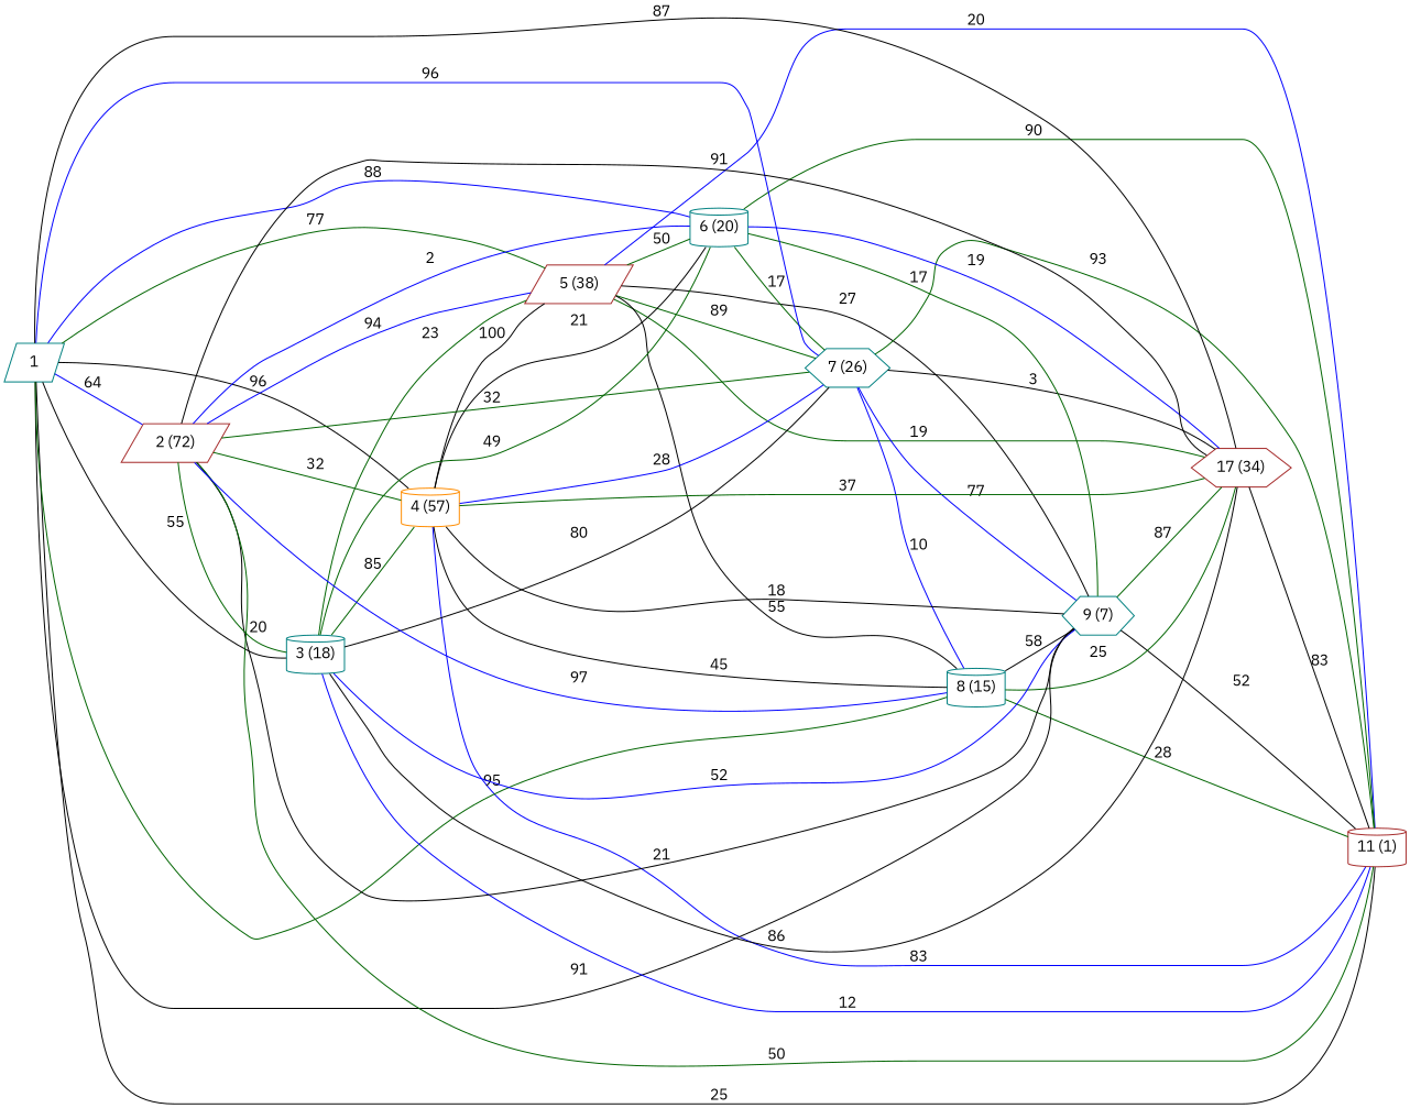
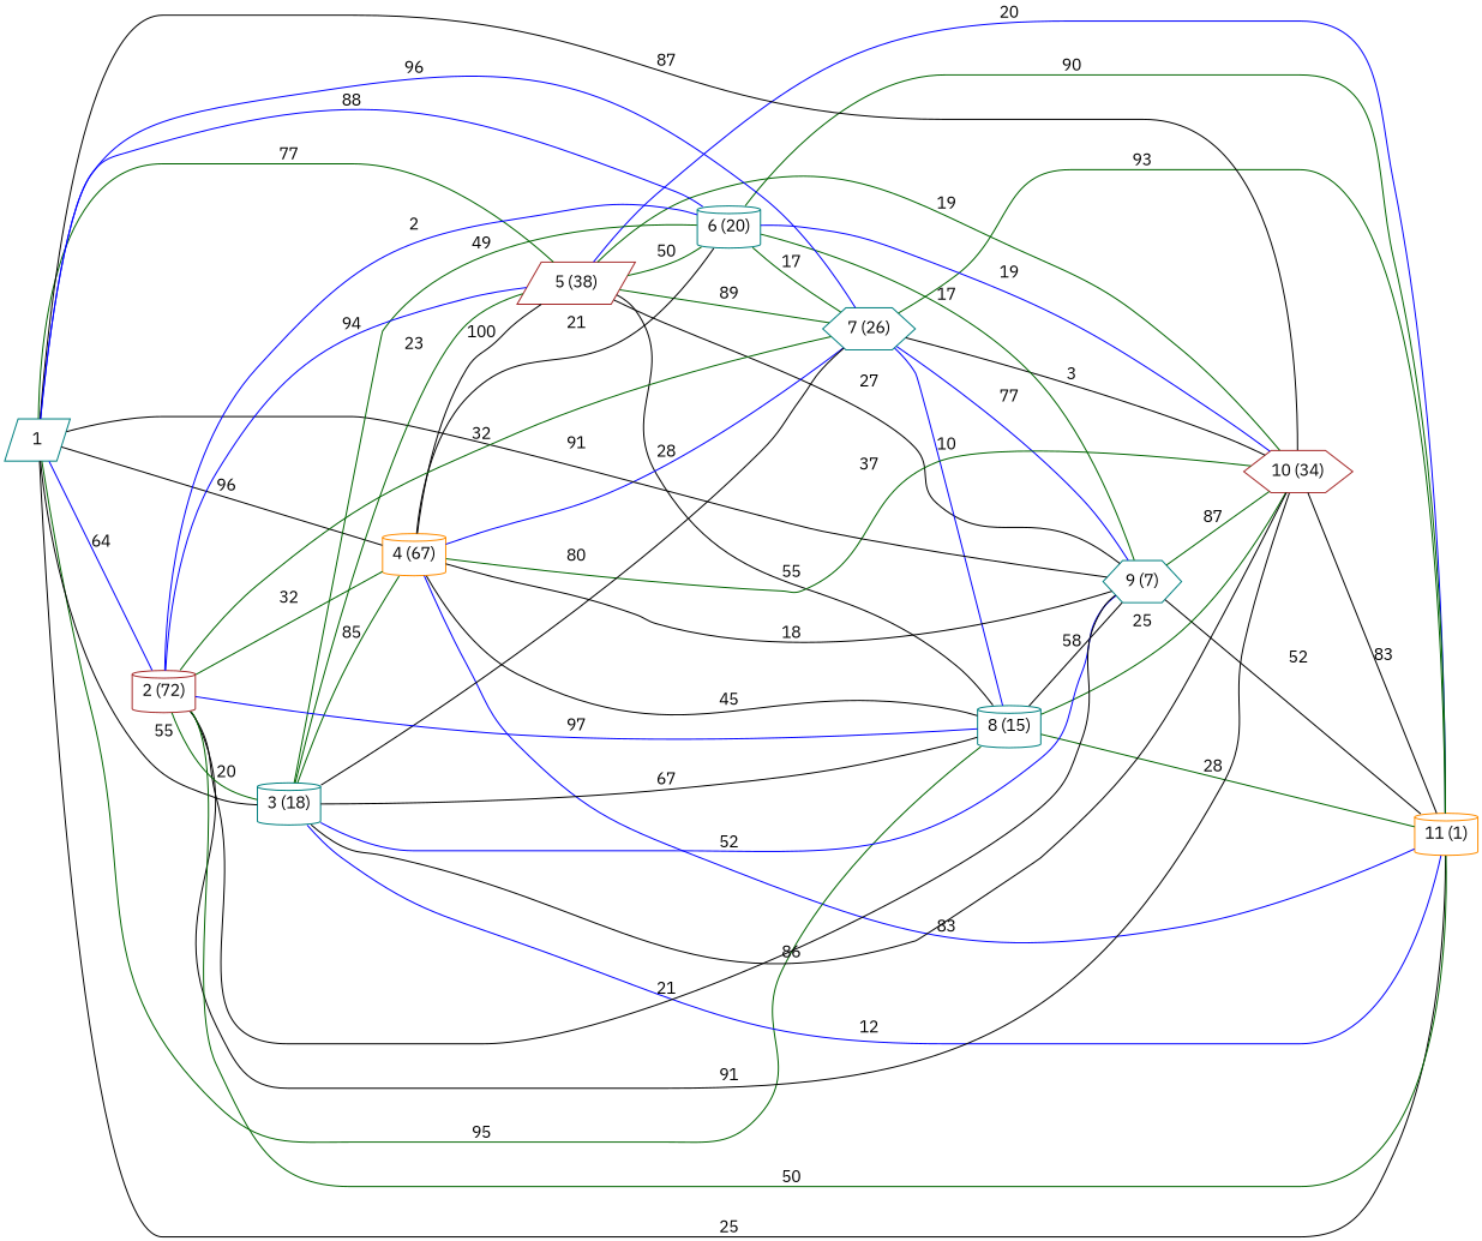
  graph {
    fontname="IBM Plex Sans"
    rankdir=LR
    node [color=teal fontname="IBM Plex Sans" shape=cylinder]
    edge [color=black fontname="IBM Plex Sans"]
    n1 [color=brown label="5 (38)" shape=parallelogram]
    n2 [label="9 (7)" shape=hexagon]
    n3 [label="7 (26)" shape=hexagon]
-   n4 [color=brown label="17 (34)" shape=hexagon]
-   n5 [color=brown label="11 (1)"]
+   n4 [color=brown label="10 (34)" shape=hexagon]
+   n5 [color=darkorange label="11 (1)"]
    n6 [label="8 (15)"]
    n7 [label="6 (20)"]
-   n8 [color=darkorange label="4 (57)"]
+   n8 [color=darkorange label="4 (67)"]
    1 [shape=parallelogram]
    n10 [label="3 (18)"]
-   n11 [color=brown label="2 (72)" shape=parallelogram]
+   n11 [color=brown label="2 (72)"]
    n1 -- n2 [label=27]
    n1 -- n3 [color=darkgreen label=89]
    n1 -- n4 [color=darkgreen label=19]
    n1 -- n5 [color=blue label=20]
    n1 -- n6 [label=55]
    n1 -- n7 [color=darkgreen label=50]
    n2 -- n4 [color=darkgreen label=87]
    n2 -- n5 [label=52]
    n3 -- n2 [color=blue label=77]
    n3 -- n4 [label=3]
    n3 -- n5 [color=darkgreen label=93]
    n3 -- n6 [color=blue label=10]
    n4 -- n5 [label=83]
    n6 -- n2 [label=58]
    n6 -- n4 [color=darkgreen label=25]
    n6 -- n5 [color=darkgreen label=28]
    n7 -- n2 [color=darkgreen label=17]
    n7 -- n3 [color=darkgreen label=17]
    n7 -- n4 [color=blue label=19]
    n7 -- n5 [color=darkgreen label=90]
    n8 -- n1 [label=100]
    n8 -- n2 [label=18]
    n8 -- n3 [color=blue label=28]
    n8 -- n4 [color=darkgreen label=37]
    n8 -- n5 [color=blue label=83]
    n8 -- n6 [label=45]
    n8 -- n7 [label=21]
    1 -- n1 [color=darkgreen label=77]
    1 -- n2 [label=91]
    1 -- n3 [color=blue label=96]
    1 -- n4 [label=87]
    1 -- n5 [label=25]
    1 -- n6 [color=darkgreen label=95]
    1 -- n7 [color=blue label=88]
    1 -- n8 [label=96]
    1 -- n10 [label=55]
    1 -- n11 [color=blue label=64]
    n10 -- n1 [color=darkgreen label=23]
    n10 -- n2 [color=blue label=52]
    n10 -- n3 [label=80]
    n10 -- n4 [label=86]
    n10 -- n5 [color=blue label=12]
+   n10 -- n6 [label=67]
    n10 -- n7 [color=darkgreen label=49]
    n10 -- n8 [color=darkgreen label=85]
    n11 -- n1 [color=blue label=94]
    n11 -- n2 [label=21]
    n11 -- n3 [color=darkgreen label=32]
    n11 -- n4 [label=91]
    n11 -- n5 [color=darkgreen label=50]
    n11 -- n6 [color=blue label=97]
    n11 -- n7 [color=blue label=2]
    n11 -- n8 [color=darkgreen label=32]
    n11 -- n10 [color=darkgreen label=20]
  }
